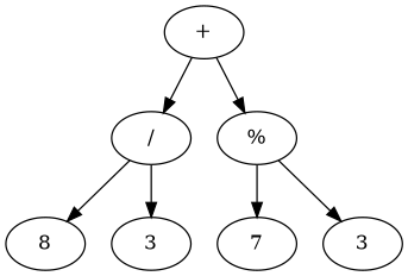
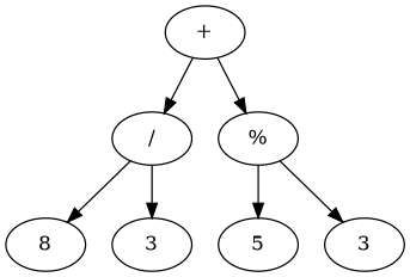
  digraph {
    n1 [label="+"]
    n2 [label="/"]
    n3 [label="%"]
    n4 [label=8]
    n5 [label=3]
-   n6 [label=7]
+   n6 [label=5]
    n7 [label=3]
    n1 -> n2
    n1 -> n3
    n2 -> n4
    n2 -> n5
    n3 -> n6
    n3 -> n7
  }
